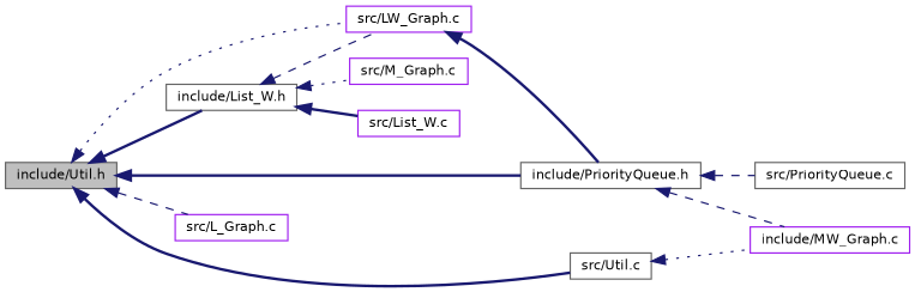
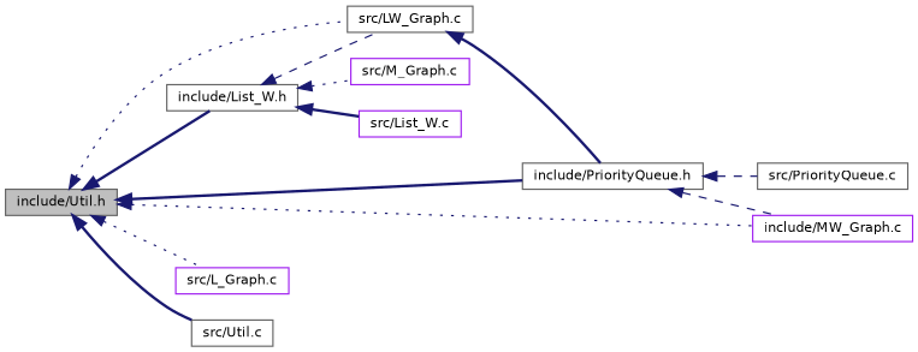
  digraph {
    rankdir=LR
    node [color=gray40 fillcolor=white fontname=Helvetica fontsize=10 shape=record style=filled]
    edge [color=midnightblue dir=back fontname=Helvetica fontsize=10 labelfontname=Helvetica labelfontsize=10 style=bold]
    n1 [fillcolor=grey75 fontcolor=black height=0.2 label="include/Util.h" width=0.4]
    n2 [height=0.2 label="include/List_W.h" width=0.4]
-   n3 [color=purple height=0.2 label="src/LW_Graph.c" width=0.4]
+   n3 [height=0.2 label="src/LW_Graph.c" width=0.4]
    n4 [height=0.2 label="include/PriorityQueue.h" width=0.4]
    n5 [color=purple height=0.2 label="include/MW_Graph.c" width=0.4]
    n6 [color=purple height=0.2 label="src/L_Graph.c" width=0.4]
    n7 [height=0.2 label="src/Util.c" width=0.4]
    n8 [color=purple height=0.2 label="src/M_Graph.c" width=0.4]
    n9 [color=purple height=0.2 label="src/List_W.c" width=0.4]
    n10 [height=0.2 label="src/PriorityQueue.c" width=0.4]
    n1 -> n2
    n1 -> n3 [style=dotted]
    n1 -> n4
-   n7 -> n5 [style=dotted]
-   n1 -> n6 [style=dashed]
+   n1 -> n5 [style=dotted]
+   n1 -> n6 [style=dotted]
    n1 -> n7
    n2 -> n3 [style=dashed]
    n2 -> n8 [style=dotted]
    n2 -> n9
    n3 -> n4
    n4 -> n5 [style=dashed]
    n4 -> n10 [style=dashed]
  }
